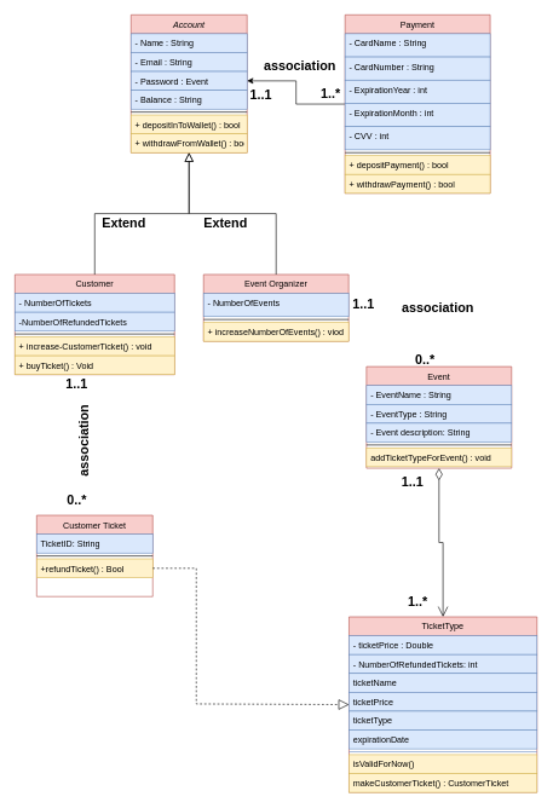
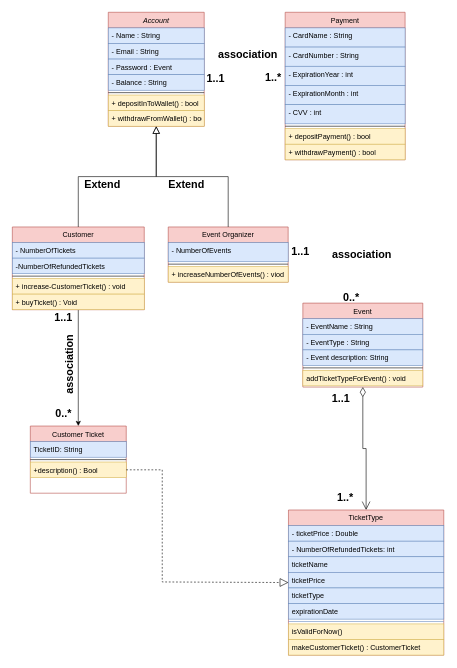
  <mxCell id="0" />
  <mxCell id="1" parent="0" />
  <mxCell id="2" value="Account" style="swimlane;fontStyle=2;align=center;verticalAlign=top;childLayout=stackLayout;horizontal=1;startSize=26;horizontalStack=0;resizeParent=1;resizeLast=0;collapsible=1;marginBottom=0;rounded=0;shadow=0;strokeWidth=1;fillColor=#f8cecc;strokeColor=#b85450;" parent="1" vertex="1"><mxGeometry x="180" y="20" width="160" height="190" as="geometry"><mxRectangle x="230" y="140" width="160" height="26" as="alternateBounds" /></mxGeometry></mxCell>
  <mxCell id="3" value="- Name : String" style="text;align=left;verticalAlign=top;spacingLeft=4;spacingRight=4;overflow=hidden;rotatable=0;points=[[0,0.5],[1,0.5]];portConstraint=eastwest;rounded=0;shadow=0;html=0;fillColor=#dae8fc;strokeColor=#6c8ebf;" parent="2" vertex="1"><mxGeometry y="26" width="160" height="26" as="geometry" /></mxCell>
  <mxCell id="4" value="- Email : String" style="text;align=left;verticalAlign=top;spacingLeft=4;spacingRight=4;overflow=hidden;rotatable=0;points=[[0,0.5],[1,0.5]];portConstraint=eastwest;rounded=0;shadow=0;html=0;fillColor=#dae8fc;strokeColor=#6c8ebf;" parent="2" vertex="1"><mxGeometry y="52" width="160" height="26" as="geometry" /></mxCell>
  <mxCell id="5" value="- Password : Event" style="text;align=left;verticalAlign=top;spacingLeft=4;spacingRight=4;overflow=hidden;rotatable=0;points=[[0,0.5],[1,0.5]];portConstraint=eastwest;rounded=0;shadow=0;html=0;fillColor=#dae8fc;strokeColor=#6c8ebf;" parent="2" vertex="1"><mxGeometry y="78" width="160" height="26" as="geometry" /></mxCell>
  <mxCell id="6" value="- Balance : String" style="text;align=left;verticalAlign=top;spacingLeft=4;spacingRight=4;overflow=hidden;rotatable=0;points=[[0,0.5],[1,0.5]];portConstraint=eastwest;rounded=0;shadow=0;html=0;fillColor=#dae8fc;strokeColor=#6c8ebf;" parent="2" vertex="1"><mxGeometry y="104" width="160" height="26" as="geometry" /></mxCell>
  <mxCell id="7" value="" style="line;html=1;strokeWidth=1;align=left;verticalAlign=middle;spacingTop=-1;spacingLeft=3;spacingRight=3;rotatable=0;labelPosition=right;points=[];portConstraint=eastwest;" parent="2" vertex="1"><mxGeometry y="130" width="160" height="8" as="geometry" /></mxCell>
  <mxCell id="8" value="+ depositInToWallet() : bool" style="text;align=left;verticalAlign=top;spacingLeft=4;spacingRight=4;overflow=hidden;rotatable=0;points=[[0,0.5],[1,0.5]];portConstraint=eastwest;fillColor=#fff2cc;strokeColor=#d6b656;" parent="2" vertex="1"><mxGeometry y="138" width="160" height="26" as="geometry" /></mxCell>
  <mxCell id="9" value="+ withdrawFromWallet() : bool" style="text;align=left;verticalAlign=top;spacingLeft=4;spacingRight=4;overflow=hidden;rotatable=0;points=[[0,0.5],[1,0.5]];portConstraint=eastwest;rounded=0;shadow=0;html=0;fillColor=#fff2cc;strokeColor=#d6b656;" parent="2" vertex="1"><mxGeometry y="164" width="160" height="26" as="geometry" /></mxCell>
+ <mxCell id="10" style="edgeStyle=orthogonalEdgeStyle;rounded=0;orthogonalLoop=1;jettySize=auto;html=1;entryX=0.5;entryY=0;entryDx=0;entryDy=0;" parent="1" source="11" target="40" edge="1"><mxGeometry relative="1" as="geometry" /></mxCell>
  <mxCell id="11" value="Customer" style="swimlane;fontStyle=0;align=center;verticalAlign=top;childLayout=stackLayout;horizontal=1;startSize=26;horizontalStack=0;resizeParent=1;resizeLast=0;collapsible=1;marginBottom=0;rounded=0;shadow=0;strokeWidth=1;fillColor=#f8cecc;strokeColor=#b85450;" parent="1" vertex="1"><mxGeometry x="20" y="378" width="220" height="138" as="geometry"><mxRectangle x="340" y="380" width="170" height="26" as="alternateBounds" /></mxGeometry></mxCell>
  <mxCell id="12" value="- NumberOfTickets" style="text;align=left;verticalAlign=top;spacingLeft=4;spacingRight=4;overflow=hidden;rotatable=0;points=[[0,0.5],[1,0.5]];portConstraint=eastwest;fillColor=#dae8fc;strokeColor=#6c8ebf;" parent="11" vertex="1"><mxGeometry y="26" width="220" height="26" as="geometry" /></mxCell>
  <mxCell id="13" value="-NumberOfRefundedTickets" style="text;align=left;verticalAlign=top;spacingLeft=4;spacingRight=4;overflow=hidden;rotatable=0;points=[[0,0.5],[1,0.5]];portConstraint=eastwest;fillColor=#dae8fc;strokeColor=#6c8ebf;" parent="11" vertex="1"><mxGeometry y="52" width="220" height="26" as="geometry" /></mxCell>
  <mxCell id="14" value="" style="line;html=1;strokeWidth=1;align=left;verticalAlign=middle;spacingTop=-1;spacingLeft=3;spacingRight=3;rotatable=0;labelPosition=right;points=[];portConstraint=eastwest;" parent="11" vertex="1"><mxGeometry y="78" width="220" height="8" as="geometry" /></mxCell>
  <mxCell id="15" value="+ increase-CustomerTicket() : void" style="text;align=left;verticalAlign=top;spacingLeft=4;spacingRight=4;overflow=hidden;rotatable=0;points=[[0,0.5],[1,0.5]];portConstraint=eastwest;fillColor=#fff2cc;strokeColor=#d6b656;" parent="11" vertex="1"><mxGeometry y="86" width="220" height="26" as="geometry" /></mxCell>
  <mxCell id="16" value="+ buyTicket() : Void" style="text;align=left;verticalAlign=top;spacingLeft=4;spacingRight=4;overflow=hidden;rotatable=0;points=[[0,0.5],[1,0.5]];portConstraint=eastwest;fillColor=#fff2cc;strokeColor=#d6b656;" parent="11" vertex="1"><mxGeometry y="112" width="220" height="26" as="geometry" /></mxCell>
  <mxCell id="17" value="Event Organizer" style="swimlane;fontStyle=0;align=center;verticalAlign=top;childLayout=stackLayout;horizontal=1;startSize=26;horizontalStack=0;resizeParent=1;resizeLast=0;collapsible=1;marginBottom=0;rounded=0;shadow=0;strokeWidth=1;fillColor=#f8cecc;strokeColor=#b85450;" parent="1" vertex="1"><mxGeometry x="280" y="378" width="200" height="92" as="geometry"><mxRectangle x="340" y="380" width="170" height="26" as="alternateBounds" /></mxGeometry></mxCell>
  <mxCell id="18" value="- NumberOfEvents" style="text;align=left;verticalAlign=top;spacingLeft=4;spacingRight=4;overflow=hidden;rotatable=0;points=[[0,0.5],[1,0.5]];portConstraint=eastwest;fillColor=#dae8fc;strokeColor=#6c8ebf;" parent="17" vertex="1"><mxGeometry y="26" width="200" height="32" as="geometry" /></mxCell>
  <mxCell id="19" value="" style="line;html=1;strokeWidth=1;align=left;verticalAlign=middle;spacingTop=-1;spacingLeft=3;spacingRight=3;rotatable=0;labelPosition=right;points=[];portConstraint=eastwest;" parent="17" vertex="1"><mxGeometry y="58" width="200" height="8" as="geometry" /></mxCell>
  <mxCell id="20" value="+ increaseNumberOfEvents() : viod" style="text;align=left;verticalAlign=top;spacingLeft=4;spacingRight=4;overflow=hidden;rotatable=0;points=[[0,0.5],[1,0.5]];portConstraint=eastwest;fillColor=#fff2cc;strokeColor=#d6b656;" parent="17" vertex="1"><mxGeometry y="66" width="200" height="26" as="geometry" /></mxCell>
  <mxCell id="21" value="" style="endArrow=block;endSize=10;endFill=0;shadow=0;strokeWidth=1;rounded=0;curved=0;edgeStyle=elbowEdgeStyle;elbow=vertical;entryX=0.5;entryY=1;entryDx=0;entryDy=0;exitX=0.5;exitY=0;exitDx=0;exitDy=0;" parent="1" source="11" target="2" edge="1"><mxGeometry width="160" relative="1" as="geometry"><mxPoint x="464" y="364" as="sourcePoint" /><mxPoint x="354" y="262" as="targetPoint" /></mxGeometry></mxCell>
  <mxCell id="22" value="" style="endArrow=block;endSize=10;endFill=0;shadow=0;strokeWidth=1;rounded=0;curved=0;edgeStyle=elbowEdgeStyle;elbow=vertical;exitX=0.5;exitY=0;exitDx=0;exitDy=0;entryX=0.5;entryY=1;entryDx=0;entryDy=0;" parent="1" source="17" target="2" edge="1"><mxGeometry width="160" relative="1" as="geometry"><mxPoint x="450" y="388" as="sourcePoint" /><mxPoint x="260" y="280" as="targetPoint" /></mxGeometry></mxCell>
  <mxCell id="23" value="Event" style="swimlane;fontStyle=0;align=center;verticalAlign=top;childLayout=stackLayout;horizontal=1;startSize=26;horizontalStack=0;resizeParent=1;resizeLast=0;collapsible=1;marginBottom=0;rounded=0;shadow=0;strokeWidth=1;fillColor=#f8cecc;strokeColor=#b85450;" parent="1" vertex="1"><mxGeometry x="504.5" y="505" width="200" height="140" as="geometry"><mxRectangle x="340" y="380" width="170" height="26" as="alternateBounds" /></mxGeometry></mxCell>
  <mxCell id="24" value="- EventName : String" style="text;align=left;verticalAlign=top;spacingLeft=4;spacingRight=4;overflow=hidden;rotatable=0;points=[[0,0.5],[1,0.5]];portConstraint=eastwest;fillColor=#dae8fc;strokeColor=#6c8ebf;" parent="23" vertex="1"><mxGeometry y="26" width="200" height="26" as="geometry" /></mxCell>
  <mxCell id="25" value="- EventType : String" style="text;align=left;verticalAlign=top;spacingLeft=4;spacingRight=4;overflow=hidden;rotatable=0;points=[[0,0.5],[1,0.5]];portConstraint=eastwest;fillColor=#dae8fc;strokeColor=#6c8ebf;" parent="23" vertex="1"><mxGeometry y="52" width="200" height="26" as="geometry" /></mxCell>
  <mxCell id="26" value="- Event description: String " style="text;align=left;verticalAlign=top;spacingLeft=4;spacingRight=4;overflow=hidden;rotatable=0;points=[[0,0.5],[1,0.5]];portConstraint=eastwest;fillColor=#dae8fc;strokeColor=#6c8ebf;" parent="23" vertex="1"><mxGeometry y="78" width="200" height="26" as="geometry" /></mxCell>
  <mxCell id="27" value="" style="line;html=1;strokeWidth=1;align=left;verticalAlign=middle;spacingTop=-1;spacingLeft=3;spacingRight=3;rotatable=0;labelPosition=right;points=[];portConstraint=eastwest;" parent="23" vertex="1"><mxGeometry y="104" width="200" height="8" as="geometry" /></mxCell>
  <mxCell id="28" value="addTicketTypeForEvent() : void" style="text;align=left;verticalAlign=top;spacingLeft=4;spacingRight=4;overflow=hidden;rotatable=0;points=[[0,0.5],[1,0.5]];portConstraint=eastwest;fillColor=#fff2cc;strokeColor=#d6b656;" parent="23" vertex="1"><mxGeometry y="112" width="200" height="26" as="geometry" /></mxCell>
  <mxCell id="29" value="&lt;b&gt;&lt;font style=&quot;font-size: 18px;&quot;&gt;1..1&lt;/font&gt;&lt;/b&gt;" style="endArrow=open;html=1;endSize=12;startArrow=diamondThin;startSize=14;startFill=0;edgeStyle=orthogonalEdgeStyle;align=left;verticalAlign=bottom;rounded=0;exitX=0.5;exitY=1;exitDx=0;exitDy=0;entryX=0.5;entryY=0;entryDx=0;entryDy=0;" parent="1" source="23" target="30" edge="1"><mxGeometry x="-0.682" y="-54" relative="1" as="geometry"><mxPoint x="710" y="529.5" as="sourcePoint" /><mxPoint x="740" y="417" as="targetPoint" /><mxPoint as="offset" /></mxGeometry></mxCell>
  <mxCell id="30" value="TicketType" style="swimlane;fontStyle=0;align=center;verticalAlign=top;childLayout=stackLayout;horizontal=1;startSize=26;horizontalStack=0;resizeParent=1;resizeLast=0;collapsible=1;marginBottom=0;rounded=0;shadow=0;strokeWidth=1;fillColor=#f8cecc;strokeColor=#b85450;" parent="1" vertex="1"><mxGeometry x="480.5" y="850" width="259" height="242" as="geometry"><mxRectangle x="340" y="380" width="170" height="26" as="alternateBounds" /></mxGeometry></mxCell>
  <mxCell id="31" value="- ticketPrice : Double" style="text;align=left;verticalAlign=top;spacingLeft=4;spacingRight=4;overflow=hidden;rotatable=0;points=[[0,0.5],[1,0.5]];portConstraint=eastwest;fillColor=#dae8fc;strokeColor=#6c8ebf;" parent="30" vertex="1"><mxGeometry y="26" width="259" height="26" as="geometry" /></mxCell>
  <mxCell id="32" value="- NumberOfRefundedTickets: int" style="text;align=left;verticalAlign=top;spacingLeft=4;spacingRight=4;overflow=hidden;rotatable=0;points=[[0,0.5],[1,0.5]];portConstraint=eastwest;fillColor=#dae8fc;strokeColor=#6c8ebf;" parent="30" vertex="1"><mxGeometry y="52" width="259" height="26" as="geometry" /></mxCell>
  <mxCell id="33" value="ticketName" style="text;align=left;verticalAlign=top;spacingLeft=4;spacingRight=4;overflow=hidden;rotatable=0;points=[[0,0.5],[1,0.5]];portConstraint=eastwest;fillColor=#dae8fc;strokeColor=#6c8ebf;" parent="30" vertex="1"><mxGeometry y="78" width="259" height="26" as="geometry" /></mxCell>
  <mxCell id="34" value="ticketPrice" style="text;align=left;verticalAlign=top;spacingLeft=4;spacingRight=4;overflow=hidden;rotatable=0;points=[[0,0.5],[1,0.5]];portConstraint=eastwest;fillColor=#dae8fc;strokeColor=#6c8ebf;" parent="30" vertex="1"><mxGeometry y="104" width="259" height="26" as="geometry" /></mxCell>
  <mxCell id="35" value="ticketType" style="text;align=left;verticalAlign=top;spacingLeft=4;spacingRight=4;overflow=hidden;rotatable=0;points=[[0,0.5],[1,0.5]];portConstraint=eastwest;fillColor=#dae8fc;strokeColor=#6c8ebf;" parent="30" vertex="1"><mxGeometry y="130" width="259" height="26" as="geometry" /></mxCell>
  <mxCell id="36" value="expirationDate" style="text;align=left;verticalAlign=top;spacingLeft=4;spacingRight=4;overflow=hidden;rotatable=0;points=[[0,0.5],[1,0.5]];portConstraint=eastwest;fillColor=#dae8fc;strokeColor=#6c8ebf;" parent="30" vertex="1"><mxGeometry y="156" width="259" height="26" as="geometry" /></mxCell>
  <mxCell id="37" value="" style="line;html=1;strokeWidth=1;align=left;verticalAlign=middle;spacingTop=-1;spacingLeft=3;spacingRight=3;rotatable=0;labelPosition=right;points=[];portConstraint=eastwest;fillColor=#dae8fc;strokeColor=#6c8ebf;" parent="30" vertex="1"><mxGeometry y="182" width="259" height="8" as="geometry" /></mxCell>
  <mxCell id="38" value="isValidForNow()" style="text;align=left;verticalAlign=top;spacingLeft=4;spacingRight=4;overflow=hidden;rotatable=0;points=[[0,0.5],[1,0.5]];portConstraint=eastwest;fillColor=#fff2cc;strokeColor=#d6b656;" parent="30" vertex="1"><mxGeometry y="190" width="259" height="26" as="geometry" /></mxCell>
  <mxCell id="39" value="makeCustomerTicket() : CustomerTicket" style="text;align=left;verticalAlign=top;spacingLeft=4;spacingRight=4;overflow=hidden;rotatable=0;points=[[0,0.5],[1,0.5]];portConstraint=eastwest;fillColor=#fff2cc;strokeColor=#d6b656;" parent="30" vertex="1"><mxGeometry y="216" width="259" height="26" as="geometry" /></mxCell>
  <mxCell id="40" value="Customer Ticket" style="swimlane;fontStyle=0;align=center;verticalAlign=top;childLayout=stackLayout;horizontal=1;startSize=26;horizontalStack=0;resizeParent=1;resizeLast=0;collapsible=1;marginBottom=0;rounded=0;shadow=0;strokeWidth=1;fillColor=#f8cecc;strokeColor=#b85450;" parent="1" vertex="1"><mxGeometry x="50" y="710" width="160" height="112" as="geometry"><mxRectangle x="340" y="380" width="170" height="26" as="alternateBounds" /></mxGeometry></mxCell>
  <mxCell id="41" value="TicketID: String" style="text;align=left;verticalAlign=top;spacingLeft=4;spacingRight=4;overflow=hidden;rotatable=0;points=[[0,0.5],[1,0.5]];portConstraint=eastwest;fillColor=#dae8fc;strokeColor=#6c8ebf;" parent="40" vertex="1"><mxGeometry y="26" width="160" height="26" as="geometry" /></mxCell>
  <mxCell id="42" value="" style="line;html=1;strokeWidth=1;align=left;verticalAlign=middle;spacingTop=-1;spacingLeft=3;spacingRight=3;rotatable=0;labelPosition=right;points=[];portConstraint=eastwest;" parent="40" vertex="1"><mxGeometry y="52" width="160" height="8" as="geometry" /></mxCell>
- <mxCell id="43" value="+refundTicket() : Bool" style="text;align=left;verticalAlign=top;spacingLeft=4;spacingRight=4;overflow=hidden;rotatable=0;points=[[0,0.5],[1,0.5]];portConstraint=eastwest;fillColor=#fff2cc;strokeColor=#d6b656;" parent="40" vertex="1"><mxGeometry y="60" width="160" height="26" as="geometry" /></mxCell>
+ <mxCell id="43" value="+description() : Bool" style="text;align=left;verticalAlign=top;spacingLeft=4;spacingRight=4;overflow=hidden;rotatable=0;points=[[0,0.5],[1,0.5]];portConstraint=eastwest;fillColor=#fff2cc;strokeColor=#d6b656;" parent="40" vertex="1"><mxGeometry y="60" width="160" height="26" as="geometry" /></mxCell>
  <mxCell id="44" value="" style="endArrow=block;dashed=1;endFill=0;endSize=12;html=1;rounded=0;exitX=1;exitY=0.5;exitDx=0;exitDy=0;entryX=0;entryY=0.5;entryDx=0;entryDy=0;" parent="1" source="43" target="30" edge="1"><mxGeometry width="160" relative="1" as="geometry"><mxPoint x="360" y="770" as="sourcePoint" /><mxPoint x="880" y="820" as="targetPoint" /><Array as="points"><mxPoint x="270" y="783" /><mxPoint x="270" y="970" /></Array></mxGeometry></mxCell>
  <mxCell id="45" value="&lt;font style=&quot;font-size: 18px;&quot;&gt;&lt;b&gt;Extend&lt;/b&gt;&lt;/font&gt;" style="text;html=1;align=center;verticalAlign=middle;resizable=0;points=[];autosize=1;strokeColor=none;fillColor=none;" parent="1" vertex="1"><mxGeometry x="270" y="287" width="80" height="40" as="geometry" /></mxCell>
  <mxCell id="46" value="&lt;b&gt;&lt;font style=&quot;font-size: 18px;&quot;&gt;Extend&lt;/font&gt;&lt;/b&gt;" style="text;html=1;align=center;verticalAlign=middle;resizable=0;points=[];autosize=1;strokeColor=none;fillColor=none;" parent="1" vertex="1"><mxGeometry x="130" y="287" width="80" height="40" as="geometry" /></mxCell>
  <mxCell id="47" value="&lt;b&gt;&lt;font style=&quot;font-size: 18px;&quot;&gt;association&amp;nbsp;&lt;/font&gt;&lt;/b&gt;" style="text;html=1;align=center;verticalAlign=middle;resizable=0;points=[];autosize=1;strokeColor=none;fillColor=none;" parent="1" vertex="1"><mxGeometry x="539.5" y="404" width="130" height="40" as="geometry" /></mxCell>
  <mxCell id="48" value="&lt;font style=&quot;font-size: 18px;&quot;&gt;&lt;b&gt;1..1&lt;/b&gt;&lt;/font&gt;" style="text;html=1;align=center;verticalAlign=middle;resizable=0;points=[];autosize=1;strokeColor=none;fillColor=none;" parent="1" vertex="1"><mxGeometry x="475" y="400" width="50" height="40" as="geometry" /></mxCell>
  <mxCell id="49" value="&lt;b&gt;&lt;font style=&quot;font-size: 18px;&quot;&gt;0..*&lt;/font&gt;&lt;/b&gt;" style="text;html=1;align=center;verticalAlign=middle;resizable=0;points=[];autosize=1;strokeColor=none;fillColor=none;" parent="1" vertex="1"><mxGeometry x="560" y="476" width="50" height="40" as="geometry" /></mxCell>
  <mxCell id="50" value="&lt;font style=&quot;font-size: 18px;&quot;&gt;&lt;b&gt;1..*&lt;/b&gt;&lt;/font&gt;" style="text;html=1;align=center;verticalAlign=middle;resizable=0;points=[];autosize=1;strokeColor=none;fillColor=none;" parent="1" vertex="1"><mxGeometry x="550" y="810" width="50" height="40" as="geometry" /></mxCell>
  <mxCell id="51" value="&lt;b&gt;&lt;font style=&quot;font-size: 18px;&quot;&gt;association&amp;nbsp;&lt;/font&gt;&lt;/b&gt;" style="text;html=1;align=center;verticalAlign=middle;resizable=0;points=[];autosize=1;strokeColor=none;fillColor=none;rotation=-90;" parent="1" vertex="1"><mxGeometry x="50" y="585" width="130" height="40" as="geometry" /></mxCell>
  <mxCell id="52" value="&lt;font style=&quot;font-size: 18px;&quot;&gt;&lt;b&gt;1..1&lt;/b&gt;&lt;/font&gt;" style="text;html=1;align=center;verticalAlign=middle;resizable=0;points=[];autosize=1;strokeColor=none;fillColor=none;" parent="1" vertex="1"><mxGeometry x="80" y="510" width="50" height="40" as="geometry" /></mxCell>
  <mxCell id="53" value="&lt;b&gt;&lt;font style=&quot;font-size: 18px;&quot;&gt;0..*&lt;/font&gt;&lt;/b&gt;" style="text;html=1;align=center;verticalAlign=middle;resizable=0;points=[];autosize=1;strokeColor=none;fillColor=none;" parent="1" vertex="1"><mxGeometry x="80" y="670" width="50" height="40" as="geometry" /></mxCell>
- <mxCell id="54" style="edgeStyle=orthogonalEdgeStyle;rounded=0;orthogonalLoop=1;jettySize=auto;html=1;entryX=1;entryY=0.5;entryDx=0;entryDy=0;" parent="1" source="55" target="5" edge="1"><mxGeometry relative="1" as="geometry" /></mxCell>
  <mxCell id="55" value="Payment" style="swimlane;fontStyle=0;align=center;verticalAlign=top;childLayout=stackLayout;horizontal=1;startSize=26;horizontalStack=0;resizeParent=1;resizeLast=0;collapsible=1;marginBottom=0;rounded=0;shadow=0;strokeWidth=1;fillColor=#f8cecc;strokeColor=#b85450;" parent="1" vertex="1"><mxGeometry x="475" y="20" width="200" height="246" as="geometry"><mxRectangle x="340" y="380" width="170" height="26" as="alternateBounds" /></mxGeometry></mxCell>
  <mxCell id="56" value="- CardName : String" style="text;align=left;verticalAlign=top;spacingLeft=4;spacingRight=4;overflow=hidden;rotatable=0;points=[[0,0.5],[1,0.5]];portConstraint=eastwest;fillColor=#dae8fc;strokeColor=#6c8ebf;" parent="55" vertex="1"><mxGeometry y="26" width="200" height="32" as="geometry" /></mxCell>
  <mxCell id="57" value="- CardNumber : String" style="text;align=left;verticalAlign=top;spacingLeft=4;spacingRight=4;overflow=hidden;rotatable=0;points=[[0,0.5],[1,0.5]];portConstraint=eastwest;fillColor=#dae8fc;strokeColor=#6c8ebf;" parent="55" vertex="1"><mxGeometry y="58" width="200" height="32" as="geometry" /></mxCell>
  <mxCell id="58" value="- ExpirationYear : int" style="text;align=left;verticalAlign=top;spacingLeft=4;spacingRight=4;overflow=hidden;rotatable=0;points=[[0,0.5],[1,0.5]];portConstraint=eastwest;fillColor=#dae8fc;strokeColor=#6c8ebf;" parent="55" vertex="1"><mxGeometry y="90" width="200" height="32" as="geometry" /></mxCell>
  <mxCell id="59" value="- ExpirationMonth : int" style="text;align=left;verticalAlign=top;spacingLeft=4;spacingRight=4;overflow=hidden;rotatable=0;points=[[0,0.5],[1,0.5]];portConstraint=eastwest;fillColor=#dae8fc;strokeColor=#6c8ebf;" parent="55" vertex="1"><mxGeometry y="122" width="200" height="32" as="geometry" /></mxCell>
  <mxCell id="60" value="- CVV : int" style="text;align=left;verticalAlign=top;spacingLeft=4;spacingRight=4;overflow=hidden;rotatable=0;points=[[0,0.5],[1,0.5]];portConstraint=eastwest;fillColor=#dae8fc;strokeColor=#6c8ebf;" parent="55" vertex="1"><mxGeometry y="154" width="200" height="32" as="geometry" /></mxCell>
  <mxCell id="61" value="" style="line;html=1;strokeWidth=1;align=left;verticalAlign=middle;spacingTop=-1;spacingLeft=3;spacingRight=3;rotatable=0;labelPosition=right;points=[];portConstraint=eastwest;" parent="55" vertex="1"><mxGeometry y="186" width="200" height="8" as="geometry" /></mxCell>
  <mxCell id="62" value="+ depositPayment() : bool" style="text;align=left;verticalAlign=top;spacingLeft=4;spacingRight=4;overflow=hidden;rotatable=0;points=[[0,0.5],[1,0.5]];portConstraint=eastwest;fillColor=#fff2cc;strokeColor=#d6b656;" parent="55" vertex="1"><mxGeometry y="194" width="200" height="26" as="geometry" /></mxCell>
  <mxCell id="63" value="+ withdrawPayment() : bool" style="text;align=left;verticalAlign=top;spacingLeft=4;spacingRight=4;overflow=hidden;rotatable=0;points=[[0,0.5],[1,0.5]];portConstraint=eastwest;fillColor=#fff2cc;strokeColor=#d6b656;" parent="55" vertex="1"><mxGeometry y="220" width="200" height="26" as="geometry" /></mxCell>
  <mxCell id="64" value="&lt;b&gt;&lt;font style=&quot;font-size: 18px;&quot;&gt;association&amp;nbsp;&lt;/font&gt;&lt;/b&gt;" style="text;html=1;align=center;verticalAlign=middle;resizable=0;points=[];autosize=1;strokeColor=none;fillColor=none;" parent="1" vertex="1"><mxGeometry x="350" y="70" width="130" height="40" as="geometry" /></mxCell>
  <mxCell id="65" value="&lt;font style=&quot;font-size: 18px;&quot;&gt;&lt;b&gt;1..1&lt;/b&gt;&lt;/font&gt;" style="text;html=1;align=center;verticalAlign=middle;resizable=0;points=[];autosize=1;strokeColor=none;fillColor=none;" parent="1" vertex="1"><mxGeometry x="334" y="110" width="50" height="40" as="geometry" /></mxCell>
  <mxCell id="66" value="&lt;b&gt;&lt;font style=&quot;font-size: 18px;&quot;&gt;1..*&lt;/font&gt;&lt;/b&gt;" style="text;html=1;align=center;verticalAlign=middle;resizable=0;points=[];autosize=1;strokeColor=none;fillColor=none;" parent="1" vertex="1"><mxGeometry x="430" y="109" width="50" height="40" as="geometry" /></mxCell>
